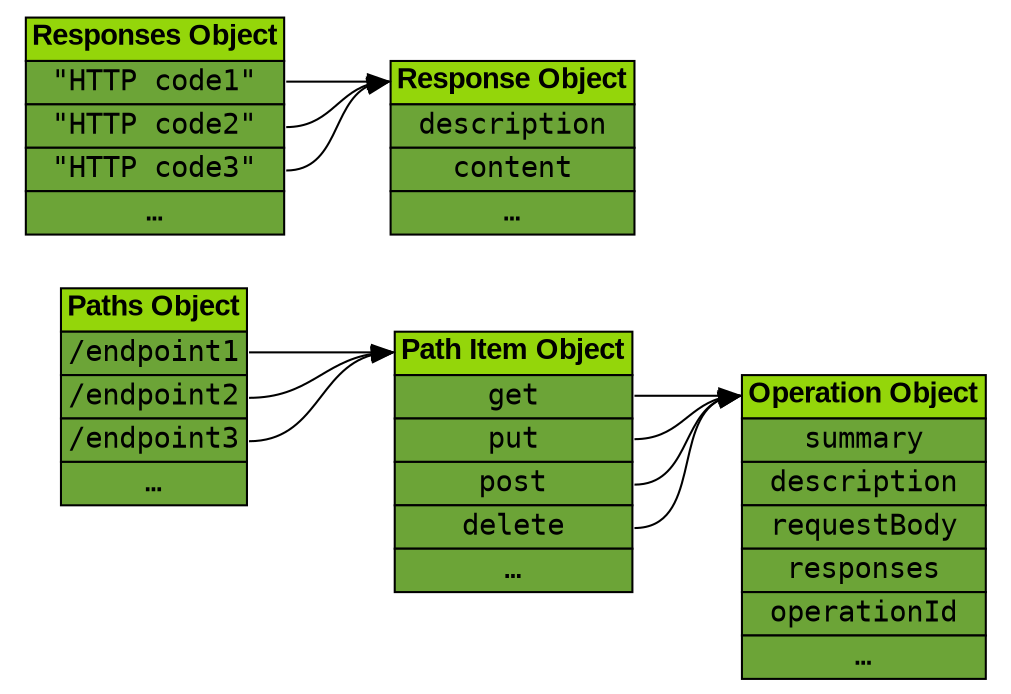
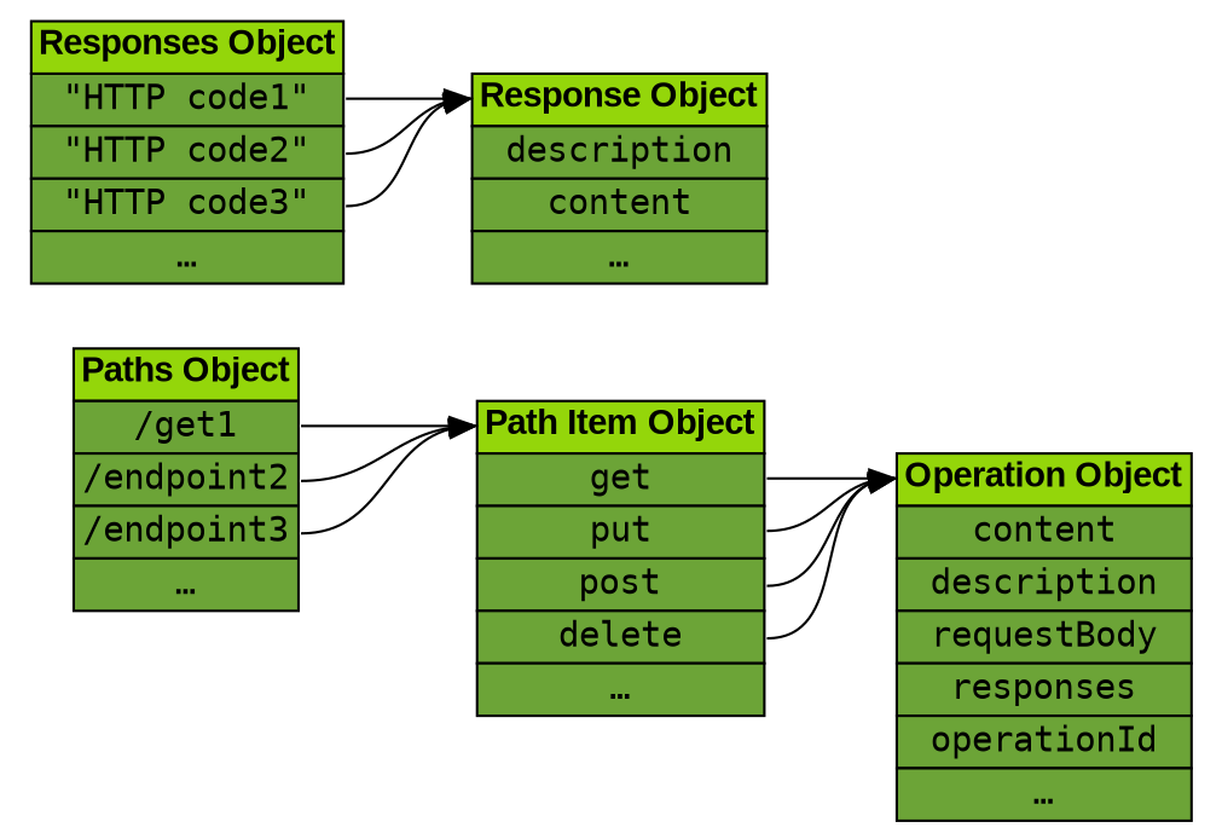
  digraph {
    bgcolor=white
    fontname="DejaVu Sans Mono"
    rankdir=LR
    node [fontname="DejaVu Sans Mono" shape=none]
    edge [fontname="DejaVu Sans Mono" headport=header]
-   n1 [label=<<table border="0" cellspacing="0">         <tr><td border="1" bgcolor="#94d60a" port="header"><font face="arial"><b>Paths Object</b></font></td></tr>         <tr><td border="1" bgcolor="#6ca437" port="endpoint1">/endpoint1</td></tr>         <tr><td border="1" bgcolor="#6ca437" port="endpoint2">/endpoint2</td></tr>         <tr><td border="1" bgcolor="#6ca437" port="endpoint3">/endpoint3</td></tr>         <tr><td border="1" bgcolor="#6ca437">…</td></tr></table>>]
+   n1 [label=<<table border="0" cellspacing="0">         <tr><td border="1" bgcolor="#94d60a" port="header"><font face="arial"><b>Paths Object</b></font></td></tr>         <tr><td border="1" bgcolor="#6ca437" port="endpoint1">/get1</td></tr>         <tr><td border="1" bgcolor="#6ca437" port="endpoint2">/endpoint2</td></tr>         <tr><td border="1" bgcolor="#6ca437" port="endpoint3">/endpoint3</td></tr>         <tr><td border="1" bgcolor="#6ca437">…</td></tr></table>>]
    n2 [label=<<table border="0" cellspacing="0">         <tr><td border="1" bgcolor="#94d60a" port="header"><font face="arial"><b>Path Item Object</b></font></td></tr>         <tr><td border="1" bgcolor="#6ca437" port="get">get</td></tr>         <tr><td border="1" bgcolor="#6ca437" port="put">put</td></tr>         <tr><td border="1" bgcolor="#6ca437" port="post">post</td></tr>         <tr><td border="1" bgcolor="#6ca437" port="delete">delete</td></tr>         <tr><td border="1" bgcolor="#6ca437">…</td></tr></table>>]
-   n3 [label=<<table border="0" cellspacing="0">         <tr><td border="1" bgcolor="#94d60a" port="header"><font face="arial"><b>Operation Object</b></font></td></tr>         <tr><td border="1" bgcolor="#6ca437">summary</td></tr>         <tr><td border="1" bgcolor="#6ca437">description</td></tr>         <tr><td border="1" bgcolor="#6ca437">requestBody</td></tr>         <tr><td border="1" bgcolor="#6ca437" port="responses">responses</td></tr>         <tr><td border="1" bgcolor="#6ca437">operationId</td></tr>         <tr><td border="1" bgcolor="#6ca437">…</td></tr></table>>]
+   n3 [label=<<table border="0" cellspacing="0">         <tr><td border="1" bgcolor="#94d60a" port="header"><font face="arial"><b>Operation Object</b></font></td></tr>         <tr><td border="1" bgcolor="#6ca437">content</td></tr>         <tr><td border="1" bgcolor="#6ca437">description</td></tr>         <tr><td border="1" bgcolor="#6ca437">requestBody</td></tr>         <tr><td border="1" bgcolor="#6ca437" port="responses">responses</td></tr>         <tr><td border="1" bgcolor="#6ca437">operationId</td></tr>         <tr><td border="1" bgcolor="#6ca437">…</td></tr></table>>]
    n4 [label=<<table border="0" cellspacing="0">         <tr><td border="1" bgcolor="#94d60a" port="header"><font face="arial"><b>Responses Object</b></font></td></tr>         <tr><td border="1" bgcolor="#6ca437" port="code1">"HTTP code1"</td></tr>         <tr><td border="1" bgcolor="#6ca437" port="code2">"HTTP code2"</td></tr>         <tr><td border="1" bgcolor="#6ca437" port="code3">"HTTP code3"</td></tr>         <tr><td border="1" bgcolor="#6ca437">…</td></tr></table>>]
    n5 [label=<<table border="0" cellspacing="0">         <tr><td border="1" bgcolor="#94d60a" port="header"><font face="arial"><b>Response Object</b></font></td></tr>         <tr><td border="1" bgcolor="#6ca437">description</td></tr>         <tr><td border="1" bgcolor="#6ca437">content</td></tr>         <tr><td border="1" bgcolor="#6ca437">…</td></tr></table>>]
    n1 -> n2 [tailport=endpoint1 weight=10]
    n1 -> n2 [tailport=endpoint2]
    n1 -> n2 [tailport=endpoint3]
    n2 -> n3 [tailport=get weight=10]
    n2 -> n3 [tailport=put]
    n2 -> n3 [tailport=post]
    n2 -> n3 [tailport=delete]
    n4 -> n5 [tailport=code1 weight=10]
    n4 -> n5 [tailport=code2]
    n4 -> n5 [tailport=code3]
  }
